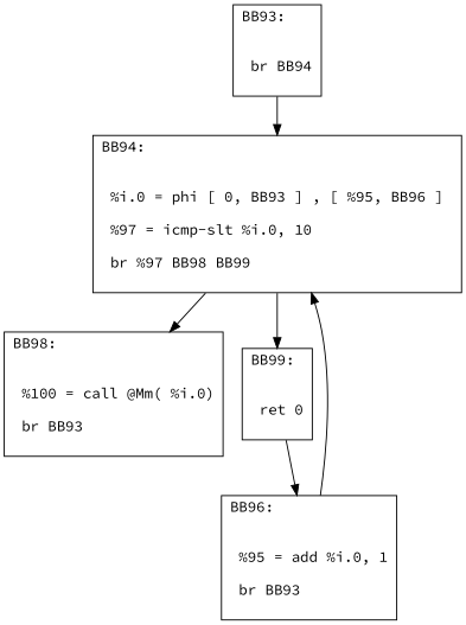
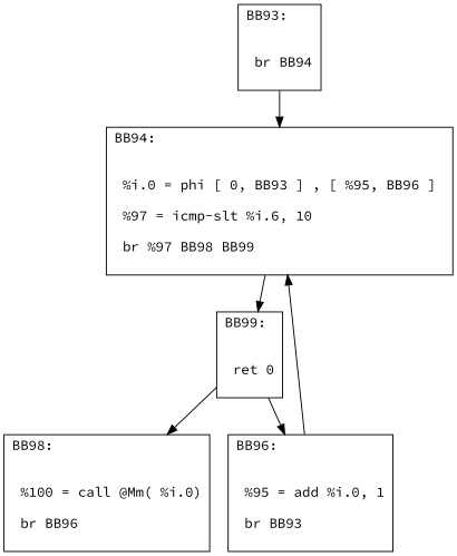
  digraph {
    fontname="Source Code Pro"
    node [fontname="Source Code Pro" shape=record]
    edge [fontname="Source Code Pro"]
    n1 [label="{BB93:\l\l\n             br BB94\l\n             }"]
-   n2 [label="{BB94:\l\l\n             %i.0 = phi [ 0, BB93 ] , [ %95, BB96 ] \l\n             %97 = icmp-slt %i.0, 10\l\n             br %97 BB98 BB99\l\n             }"]
-   n3 [label="{BB98:\l\l\n             %100 = call @Mm( %i.0)\l\n             br BB93\l\n             }"]
+   n2 [label="{BB94:\l\l\n             %i.0 = phi [ 0, BB93 ] , [ %95, BB96 ] \l\n             %97 = icmp-slt %i.6, 10\l\n             br %97 BB98 BB99\l\n             }"]
+   n3 [label="{BB98:\l\l\n             %100 = call @Mm( %i.0)\l\n             br BB96\l\n             }"]
    n4 [label="{BB99:\l\l\n             ret 0\l\n             }"]
    n5 [label="{BB96:\l\l\n             %95 = add %i.0, 1\l\n             br BB93\l\n             }"]
    n1 -> n2
-   n2 -> n3
+   n4 -> n3
    n2 -> n4
    n4 -> n5
    n5 -> n2
  }
